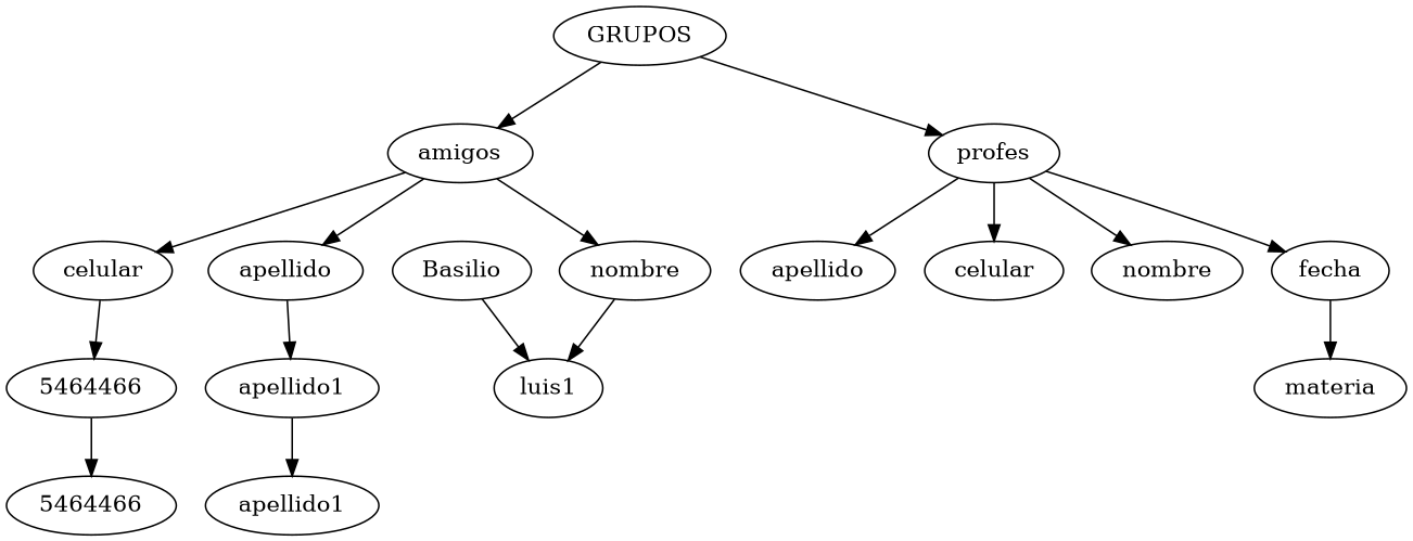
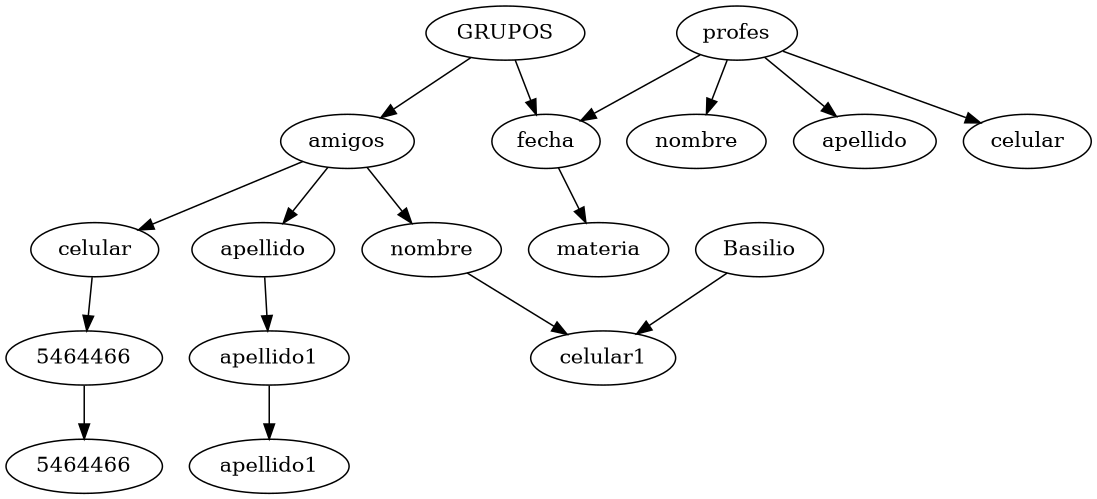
  digraph {
    n1 [label=GRUPOS]
    amigos
    profes
    n4 [label=nombre]
    n5 [label=apellido]
    n6 [label=celular]
    n7 [label=apellido]
    n8 [label=fecha]
    n9 [label=celular]
    n10 [label=nombre]
-   n11 [label=luis1]
+   n11 [label=celular1]
    n12 [label=apellido1]
    n13 [label=apellido1]
    n14 [label=5464466]
    n15 [label=5464466]
    n16 [label=Basilio]
    n17 [label=materia]
    n1 -> amigos
-   n1 -> profes
+   n1 -> n8
    amigos -> n4
    amigos -> n5
    amigos -> n6
    profes -> n7
    profes -> n8
    profes -> n9
    profes -> n10
    n4 -> n11
    n5 -> n12
    n6 -> n14
    n8 -> n17
    n12 -> n13
    n14 -> n15
    n16 -> n11
  }
